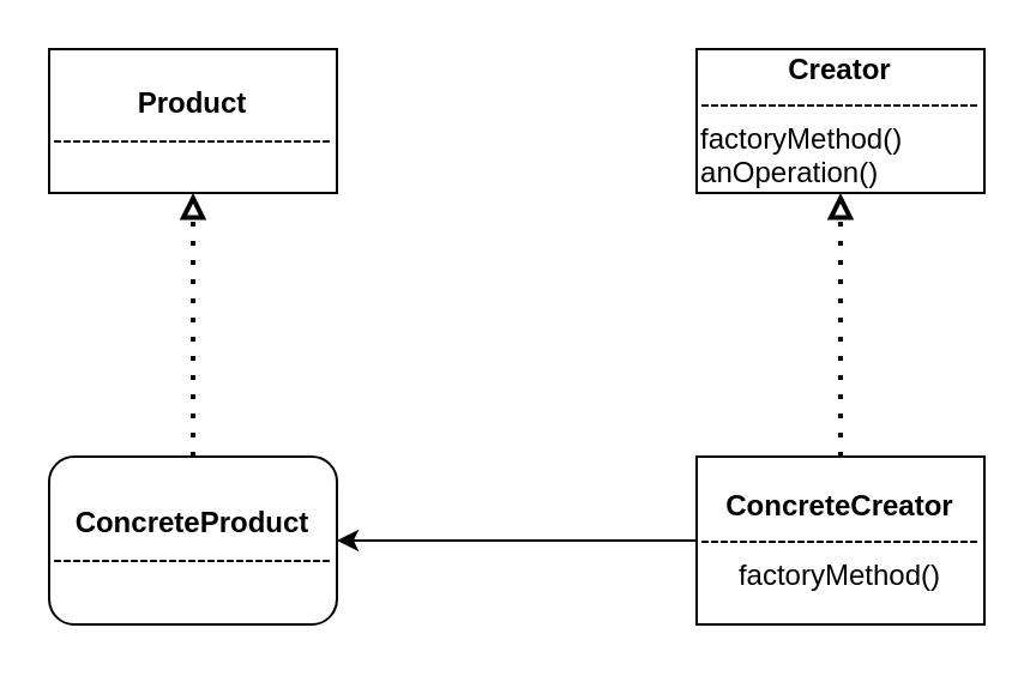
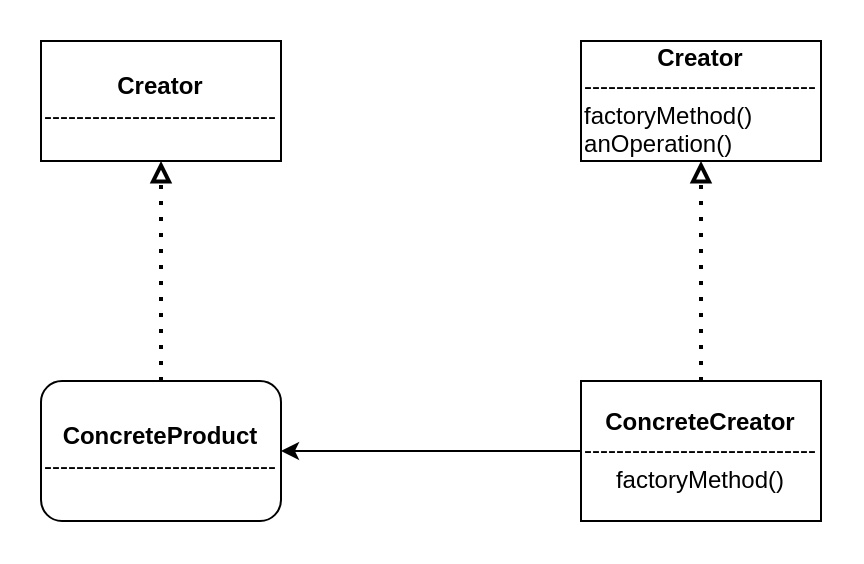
  <mxCell id="0" />
  <mxCell id="1" parent="0" />
- <mxCell id="2" value="&lt;div&gt;&lt;b&gt;Product&lt;/b&gt;&lt;br&gt;&lt;/div&gt;&lt;div&gt;&lt;span&gt;-----------------------------&lt;/span&gt;&lt;/div&gt;" style="rounded=0;whiteSpace=wrap;html=1;align=center;" vertex="1" parent="1"><mxGeometry x="20" y="20" width="120" height="60" as="geometry" /></mxCell>
+ <mxCell id="2" value="&lt;div&gt;&lt;b&gt;Creator&lt;/b&gt;&lt;br&gt;&lt;/div&gt;&lt;div&gt;&lt;span&gt;-----------------------------&lt;/span&gt;&lt;/div&gt;" style="rounded=0;whiteSpace=wrap;html=1;align=center;" vertex="1" parent="1"><mxGeometry x="20" y="20" width="120" height="60" as="geometry" /></mxCell>
  <mxCell id="3" value="&lt;b&gt;Creator&lt;/b&gt;&lt;br&gt;-----------------------------&lt;br&gt;&lt;div style=&quot;text-align: left&quot;&gt;&lt;span&gt;factoryMethod()&lt;/span&gt;&lt;/div&gt;&lt;div style=&quot;text-align: left&quot;&gt;&lt;span&gt;anOperation()&lt;/span&gt;&lt;/div&gt;" style="rounded=0;whiteSpace=wrap;html=1;" vertex="1" parent="1"><mxGeometry x="290" y="20" width="120" height="60" as="geometry" /></mxCell>
  <mxCell id="4" value="&lt;b&gt;ConcreteProduct&lt;br&gt;&lt;/b&gt;-----------------------------" style="whiteSpace=wrap;html=1;rounded=1;" vertex="1" parent="1"><mxGeometry x="20" y="190" width="120" height="70" as="geometry" /></mxCell>
  <mxCell id="5" value="&lt;b&gt;ConcreteCreator&lt;/b&gt;&lt;br&gt;-----------------------------&lt;br&gt;factoryMethod()" style="rounded=0;whiteSpace=wrap;html=1;" vertex="1" parent="1"><mxGeometry x="290" y="190" width="120" height="70" as="geometry" /></mxCell>
  <mxCell id="6" value="" style="endArrow=none;html=1;rounded=0;entryX=0;entryY=0.5;entryDx=0;entryDy=0;exitX=1;exitY=0.5;exitDx=0;exitDy=0;startArrow=classic;startFill=1;" edge="1" parent="1" source="4" target="5"><mxGeometry width="50" height="50" relative="1" as="geometry"><mxPoint x="180" y="200" as="sourcePoint" /><mxPoint x="230" y="150" as="targetPoint" /></mxGeometry></mxCell>
  <mxCell id="7" value="" style="endArrow=block;dashed=1;html=1;dashPattern=1 3;strokeWidth=2;rounded=0;exitX=0.5;exitY=0;exitDx=0;exitDy=0;entryX=0.5;entryY=1;entryDx=0;entryDy=0;endFill=0;" edge="1" parent="1" source="4" target="2"><mxGeometry width="50" height="50" relative="1" as="geometry"><mxPoint x="60" y="170" as="sourcePoint" /><mxPoint x="80" y="90" as="targetPoint" /></mxGeometry></mxCell>
  <mxCell id="8" value="" style="endArrow=block;dashed=1;html=1;dashPattern=1 3;strokeWidth=2;rounded=0;exitX=0.5;exitY=0;exitDx=0;exitDy=0;entryX=0.5;entryY=1;entryDx=0;entryDy=0;endFill=0;" edge="1" parent="1" source="5" target="3"><mxGeometry width="50" height="50" relative="1" as="geometry"><mxPoint x="320" y="170" as="sourcePoint" /><mxPoint x="370" y="120" as="targetPoint" /></mxGeometry></mxCell>
